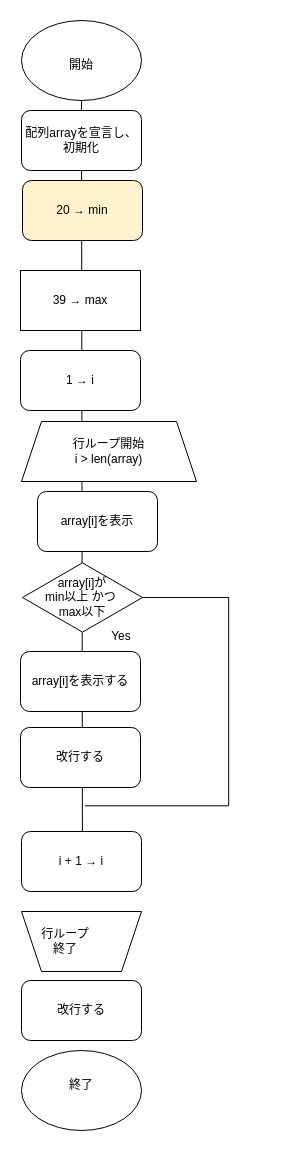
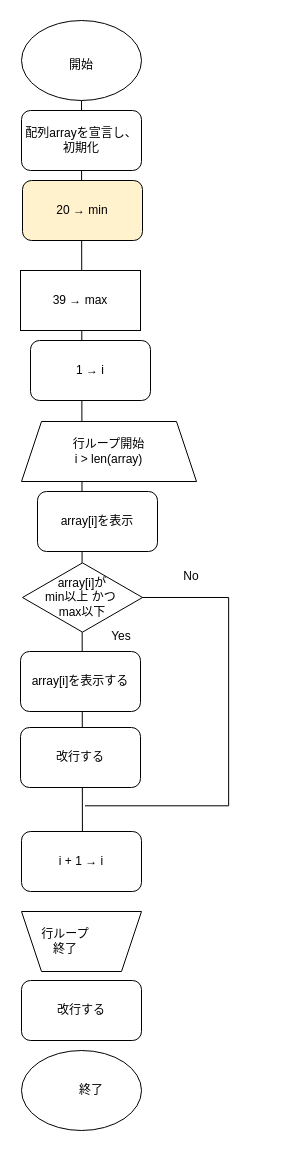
  <mxCell id="0" />
  <mxCell id="1" parent="0" />
  <mxCell id="2" value="" style="shape=partialRectangle;whiteSpace=wrap;html=1;bottom=1;right=1;left=1;top=0;fillColor=none;routingCenterX=-0.5;rotation=-90;" parent="1" vertex="1"><mxGeometry x="52.42" y="629.58" width="208.31" height="143.16" as="geometry" /></mxCell>
  <mxCell id="3" value="" style="endArrow=none;html=1;entryX=0.5;entryY=1;entryDx=0;entryDy=0;" parent="1" edge="1"><mxGeometry width="50" height="50" relative="1" as="geometry"><mxPoint x="81.962" y="870" as="sourcePoint" /><mxPoint x="81" y="100" as="targetPoint" /></mxGeometry></mxCell>
  <mxCell id="4" value="行ループ開始&lt;div&gt;i &amp;gt; len(array)&lt;/div&gt;" style="shape=trapezoid;perimeter=trapezoidPerimeter;whiteSpace=wrap;html=1;fixedSize=1;" parent="1" vertex="1"><mxGeometry x="21" y="421" width="175" height="60" as="geometry" /></mxCell>
  <mxCell id="5" value="" style="ellipse;whiteSpace=wrap;html=1;" parent="1" vertex="1"><mxGeometry x="21" y="20" width="120" height="80" as="geometry" /></mxCell>
  <mxCell id="6" value="開始" style="text;html=1;align=center;verticalAlign=middle;whiteSpace=wrap;rounded=0;" parent="1" vertex="1"><mxGeometry x="51" y="50" width="60" height="30" as="geometry" /></mxCell>
  <mxCell id="7" value="i + 1 → i" style="rounded=1;whiteSpace=wrap;html=1;" parent="1" vertex="1"><mxGeometry x="21" y="831" width="120" height="60" as="geometry" /></mxCell>
  <mxCell id="8" value="" style="group" parent="1" vertex="1" connectable="0"><mxGeometry x="21" y="911" width="120" height="60" as="geometry" /></mxCell>
  <mxCell id="9" value="" style="shape=trapezoid;perimeter=trapezoidPerimeter;whiteSpace=wrap;html=1;fixedSize=1;rotation=-180;" parent="8" vertex="1"><mxGeometry width="120" height="60" as="geometry" /></mxCell>
  <mxCell id="10" value="行ループ&lt;div&gt;終了&lt;/div&gt;" style="text;html=1;align=center;verticalAlign=middle;whiteSpace=wrap;rounded=0;" parent="8" vertex="1"><mxGeometry x="14" y="15" width="60" height="30" as="geometry" /></mxCell>
  <mxCell id="11" value="配列arrayを宣言し、初期化" style="rounded=1;whiteSpace=wrap;html=1;" parent="1" vertex="1"><mxGeometry x="21" y="110" width="120" height="60" as="geometry" /></mxCell>
  <mxCell id="12" value="array[i]を表示" style="rounded=1;whiteSpace=wrap;html=1;" parent="1" vertex="1"><mxGeometry x="37" y="491" width="120" height="60" as="geometry" /></mxCell>
- <mxCell id="13" value="1 → i" style="rounded=1;whiteSpace=wrap;html=1;" parent="1" vertex="1"><mxGeometry x="20" y="350" width="120" height="60" as="geometry" /></mxCell>
+ <mxCell id="13" value="1 → i" style="rounded=1;whiteSpace=wrap;html=1;" parent="1" vertex="1"><mxGeometry x="30" y="340" width="120" height="60" as="geometry" /></mxCell>
  <mxCell id="14" value="array[i]が&lt;div&gt;min以上 かつ&amp;nbsp;&lt;/div&gt;&lt;div&gt;max以下&lt;/div&gt;" style="html=1;whiteSpace=wrap;aspect=fixed;shape=isoRectangle;" parent="1" vertex="1"><mxGeometry x="22" y="561" width="120" height="72" as="geometry" /></mxCell>
  <mxCell id="15" value="Yes" style="text;html=1;align=center;verticalAlign=middle;whiteSpace=wrap;rounded=0;" parent="1" vertex="1"><mxGeometry x="91" y="621" width="60" height="30" as="geometry" /></mxCell>
+ <mxCell id="16" value="No" style="text;html=1;align=center;verticalAlign=middle;whiteSpace=wrap;rounded=0;" parent="1" vertex="1"><mxGeometry x="161" y="561" width="60" height="30" as="geometry" /></mxCell>
  <mxCell id="17" value="array[i]を表示する" style="rounded=1;whiteSpace=wrap;html=1;" parent="1" vertex="1"><mxGeometry x="20" y="651" width="120" height="60" as="geometry" /></mxCell>
  <mxCell id="18" value="改行する" style="rounded=1;whiteSpace=wrap;html=1;" vertex="1" parent="1"><mxGeometry x="20" y="727" width="120" height="60" as="geometry" /></mxCell>
  <mxCell id="19" value="39 → max" style="whiteSpace=wrap;html=1;rounded=0;" vertex="1" parent="1"><mxGeometry x="20" y="270" width="120" height="60" as="geometry" /></mxCell>
  <mxCell id="20" value="20 → min" style="rounded=1;whiteSpace=wrap;html=1;fillColor=#fff2cc;" vertex="1" parent="1"><mxGeometry x="22" y="180" width="120" height="60" as="geometry" /></mxCell>
  <mxCell id="21" value="" style="ellipse;whiteSpace=wrap;html=1;" parent="1" vertex="1"><mxGeometry x="21" y="1050" width="120" height="80" as="geometry" /></mxCell>
- <mxCell id="22" value="終了" style="text;html=1;align=center;verticalAlign=middle;whiteSpace=wrap;rounded=0;" parent="1" vertex="1"><mxGeometry x="51" y="1070" width="60" height="30" as="geometry" /></mxCell>
+ <mxCell id="22" value="終了" style="text;html=1;align=center;verticalAlign=middle;whiteSpace=wrap;rounded=0;" parent="1" vertex="1"><mxGeometry x="61" y="1075" width="60" height="30" as="geometry" /></mxCell>
  <mxCell id="23" value="改行する" style="rounded=1;whiteSpace=wrap;html=1;" vertex="1" parent="1"><mxGeometry x="21" y="980" width="120" height="60" as="geometry" /></mxCell>
